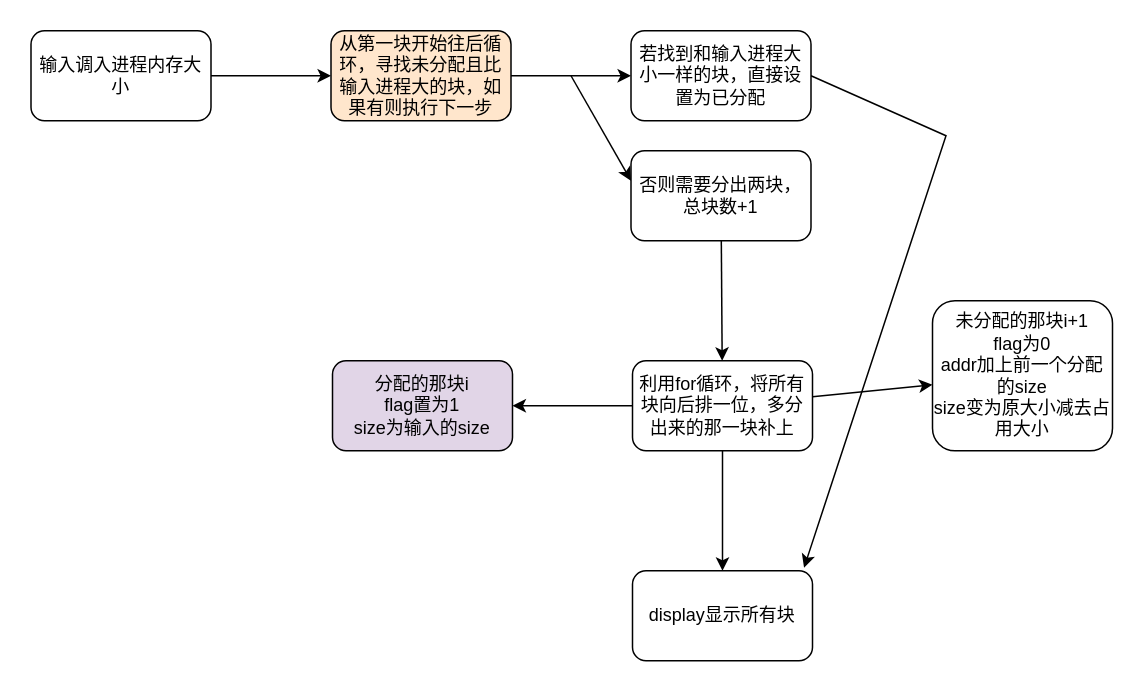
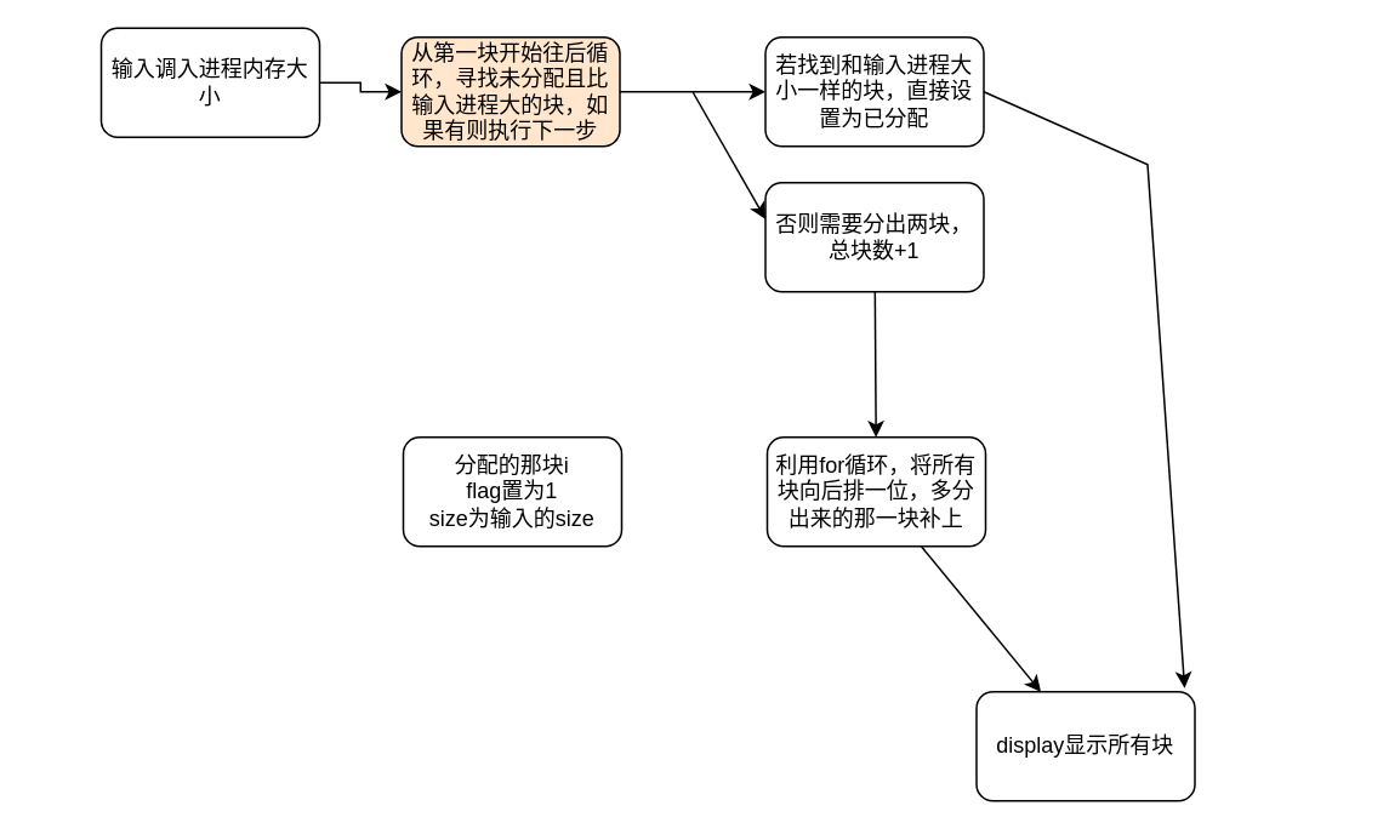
  <mxCell id="0" />
  <mxCell id="1" parent="0" />
  <mxCell id="2" value="" style="edgeStyle=orthogonalEdgeStyle;rounded=0;orthogonalLoop=1;jettySize=auto;html=1;" edge="1" parent="1" source="3" target="5"><mxGeometry relative="1" as="geometry" /></mxCell>
- <mxCell id="3" value="输入调入进程内存大小" style="rounded=1;whiteSpace=wrap;html=1;" vertex="1" parent="1"><mxGeometry x="20" y="20" width="120" height="60" as="geometry" /></mxCell>
+ <mxCell id="3" value="输入调入进程内存大小" style="rounded=1;whiteSpace=wrap;html=1;" vertex="1" parent="1"><mxGeometry x="55" y="15" width="120" height="60" as="geometry" /></mxCell>
  <mxCell id="4" value="" style="rounded=0;orthogonalLoop=1;jettySize=auto;html=1;" edge="1" parent="1" source="5" target="7"><mxGeometry relative="1" as="geometry" /></mxCell>
  <mxCell id="5" value="从第一块开始往后循环，寻找未分配且比输入进程大的块，如果有则执行下一步" style="rounded=1;whiteSpace=wrap;html=1;fillColor=#ffe6cc;" vertex="1" parent="1"><mxGeometry x="220" y="20" width="120" height="60" as="geometry" /></mxCell>
  <mxCell id="6" style="edgeStyle=none;rounded=0;orthogonalLoop=1;jettySize=auto;html=1;exitX=1;exitY=0.5;exitDx=0;exitDy=0;entryX=0.953;entryY=-0.034;entryDx=0;entryDy=0;entryPerimeter=0;" edge="1" parent="1" source="7" target="15"><mxGeometry relative="1" as="geometry"><mxPoint x="790" y="130" as="targetPoint" /><Array as="points"><mxPoint x="630" y="90" /></Array></mxGeometry></mxCell>
  <mxCell id="7" value="若找到和输入进程大小一样的块，直接设置为已分配" style="rounded=1;whiteSpace=wrap;html=1;" vertex="1" parent="1"><mxGeometry x="420" y="20" width="120" height="60" as="geometry" /></mxCell>
  <mxCell id="8" value="" style="endArrow=classic;html=1;" edge="1" parent="1"><mxGeometry width="50" height="50" relative="1" as="geometry"><mxPoint x="380" y="50" as="sourcePoint" /><mxPoint x="420" y="120" as="targetPoint" /></mxGeometry></mxCell>
  <mxCell id="9" value="" style="edgeStyle=none;rounded=0;orthogonalLoop=1;jettySize=auto;html=1;" edge="1" parent="1" source="10" target="14"><mxGeometry relative="1" as="geometry" /></mxCell>
  <mxCell id="10" value="否则需要分出两块，总块数+1" style="rounded=1;whiteSpace=wrap;html=1;" vertex="1" parent="1"><mxGeometry x="420" y="100" width="120" height="60" as="geometry" /></mxCell>
- <mxCell id="11" value="" style="edgeStyle=none;rounded=0;orthogonalLoop=1;jettySize=auto;html=1;" edge="1" parent="1" source="14" target="17"><mxGeometry relative="1" as="geometry" /></mxCell>
- <mxCell id="12" value="" style="edgeStyle=none;rounded=0;orthogonalLoop=1;jettySize=auto;html=1;" edge="1" parent="1" source="14" target="16"><mxGeometry relative="1" as="geometry" /></mxCell>
  <mxCell id="13" value="" style="edgeStyle=none;rounded=0;orthogonalLoop=1;jettySize=auto;html=1;" edge="1" parent="1" source="14" target="15"><mxGeometry relative="1" as="geometry" /></mxCell>
  <mxCell id="14" value="利用for循环，将所有块向后排一位，多分出来的那一块补上" style="rounded=1;whiteSpace=wrap;html=1;" vertex="1" parent="1"><mxGeometry x="421" y="240" width="120" height="60" as="geometry" /></mxCell>
- <mxCell id="15" value="display显示所有块" style="rounded=1;whiteSpace=wrap;html=1;" vertex="1" parent="1"><mxGeometry x="421" y="380" width="120" height="60" as="geometry" /></mxCell>
- <mxCell id="16" value="未分配的那块i+1&lt;br&gt;flag为0&lt;br&gt;addr加上前一个分配的size&lt;br&gt;size变为原大小减去占用大小" style="rounded=1;whiteSpace=wrap;html=1;" vertex="1" parent="1"><mxGeometry x="621" y="200" width="120" height="100" as="geometry" /></mxCell>
- <mxCell id="17" value="分配的那块i&lt;br&gt;flag置为1&lt;br&gt;size为输入的size" style="rounded=1;whiteSpace=wrap;html=1;fillColor=#e1d5e7;" vertex="1" parent="1"><mxGeometry x="221" y="240" width="120" height="60" as="geometry" /></mxCell>
+ <mxCell id="15" value="display显示所有块" style="rounded=1;whiteSpace=wrap;html=1;" vertex="1" parent="1"><mxGeometry x="536" y="380" width="120" height="60" as="geometry" /></mxCell>
+ <mxCell id="17" value="分配的那块i&lt;br&gt;flag置为1&lt;br&gt;size为输入的size" style="rounded=1;whiteSpace=wrap;html=1;" vertex="1" parent="1"><mxGeometry x="221" y="240" width="120" height="60" as="geometry" /></mxCell>
